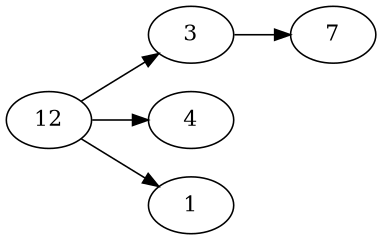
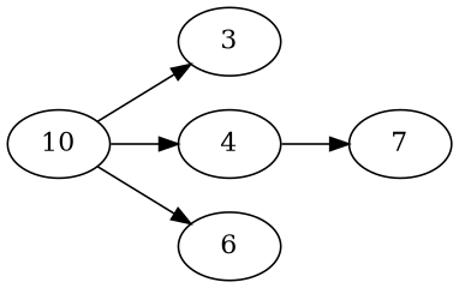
  digraph {
    rankdir=LR
-   n1 [label=12]
+   n1 [label=10]
    n2 [label=3]
    n3 [label=4]
-   n4 [label=1]
+   n4 [label=6]
    n5 [label=7]
    n1 -> n2
    n1 -> n3
    n1 -> n4
-   n2 -> n5
+   n3 -> n5
  }
